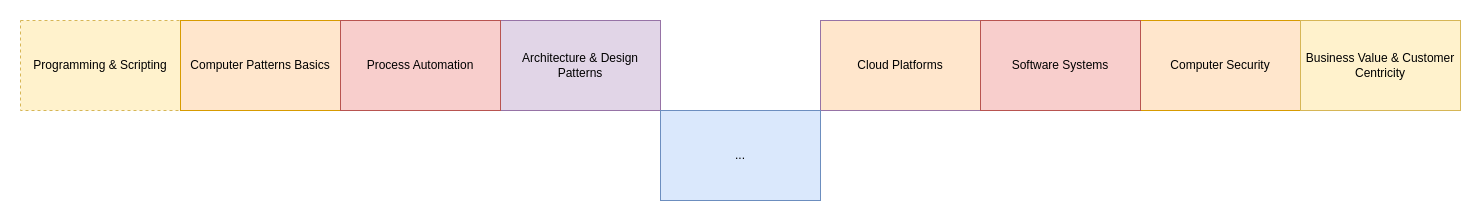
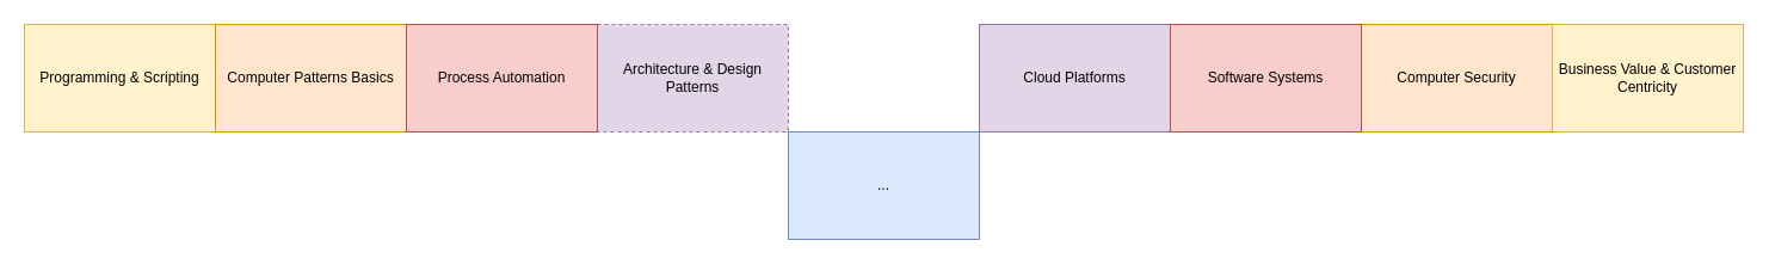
  <mxCell id="0" />
  <mxCell id="1" parent="0" />
- <mxCell id="2" value="Programming &amp;amp; Scripting" style="rounded=0;whiteSpace=wrap;html=1;fillColor=#fff2cc;strokeColor=#d6b656;dashed=1;" parent="1" vertex="1"><mxGeometry x="20" y="20" width="160" height="90" as="geometry" /></mxCell>
- <mxCell id="3" value="Architecture &amp;amp; Design Patterns" style="rounded=0;whiteSpace=wrap;html=1;fillColor=#e1d5e7;strokeColor=#9673a6;" parent="1" vertex="1"><mxGeometry x="500" y="20" width="160" height="90" as="geometry" /></mxCell>
+ <mxCell id="2" value="Programming &amp;amp; Scripting" style="rounded=0;whiteSpace=wrap;html=1;fillColor=#fff2cc;strokeColor=#d6b656;" parent="1" vertex="1"><mxGeometry x="20" y="20" width="160" height="90" as="geometry" /></mxCell>
+ <mxCell id="3" value="Architecture &amp;amp; Design Patterns" style="rounded=0;whiteSpace=wrap;html=1;fillColor=#e1d5e7;strokeColor=#9673a6;dashed=1;" parent="1" vertex="1"><mxGeometry x="500" y="20" width="160" height="90" as="geometry" /></mxCell>
  <mxCell id="4" value="Computer Security" style="rounded=0;whiteSpace=wrap;html=1;fillColor=#ffe6cc;strokeColor=#d79b00;" parent="1" vertex="1"><mxGeometry x="1140" y="20" width="160" height="90" as="geometry" /></mxCell>
- <mxCell id="5" value="Cloud Platforms" style="rounded=0;whiteSpace=wrap;html=1;fillColor=#ffe6cc;strokeColor=#9673a6;" parent="1" vertex="1"><mxGeometry x="820" y="20" width="160" height="90" as="geometry" /></mxCell>
+ <mxCell id="5" value="Cloud Platforms" style="rounded=0;whiteSpace=wrap;html=1;fillColor=#e1d5e7;strokeColor=#9673a6;" parent="1" vertex="1"><mxGeometry x="820" y="20" width="160" height="90" as="geometry" /></mxCell>
  <mxCell id="6" value="Business Value &amp;amp; Customer Centricity" style="rounded=0;whiteSpace=wrap;html=1;fillColor=#fff2cc;strokeColor=#d6b656;" parent="1" vertex="1"><mxGeometry x="1300" y="20" width="160" height="90" as="geometry" /></mxCell>
  <mxCell id="7" value="Computer Patterns Basics" style="rounded=0;whiteSpace=wrap;html=1;fillColor=#ffe6cc;strokeColor=#d79b00;" parent="1" vertex="1"><mxGeometry x="180" y="20" width="160" height="90" as="geometry" /></mxCell>
  <mxCell id="8" value="Software Systems" style="rounded=0;whiteSpace=wrap;html=1;fillColor=#f8cecc;strokeColor=#b85450;" parent="1" vertex="1"><mxGeometry x="980" y="20" width="160" height="90" as="geometry" /></mxCell>
  <mxCell id="9" value="Process Automation" style="rounded=0;whiteSpace=wrap;html=1;fillColor=#f8cecc;strokeColor=#b85450;" parent="1" vertex="1"><mxGeometry x="340" y="20" width="160" height="90" as="geometry" /></mxCell>
  <mxCell id="10" value="..." style="rounded=0;whiteSpace=wrap;html=1;fillColor=#dae8fc;strokeColor=#6c8ebf;" parent="1" vertex="1"><mxGeometry x="660" y="110" width="160" height="90" as="geometry" /></mxCell>
